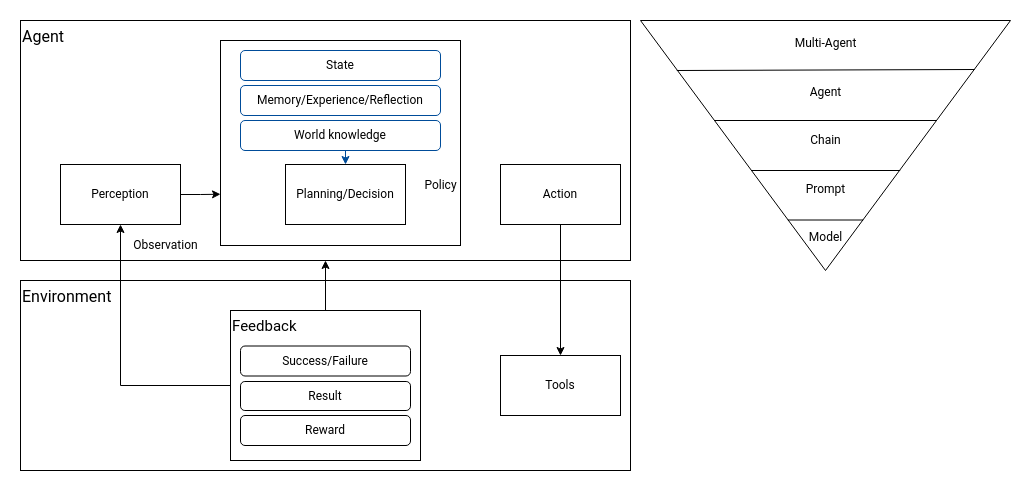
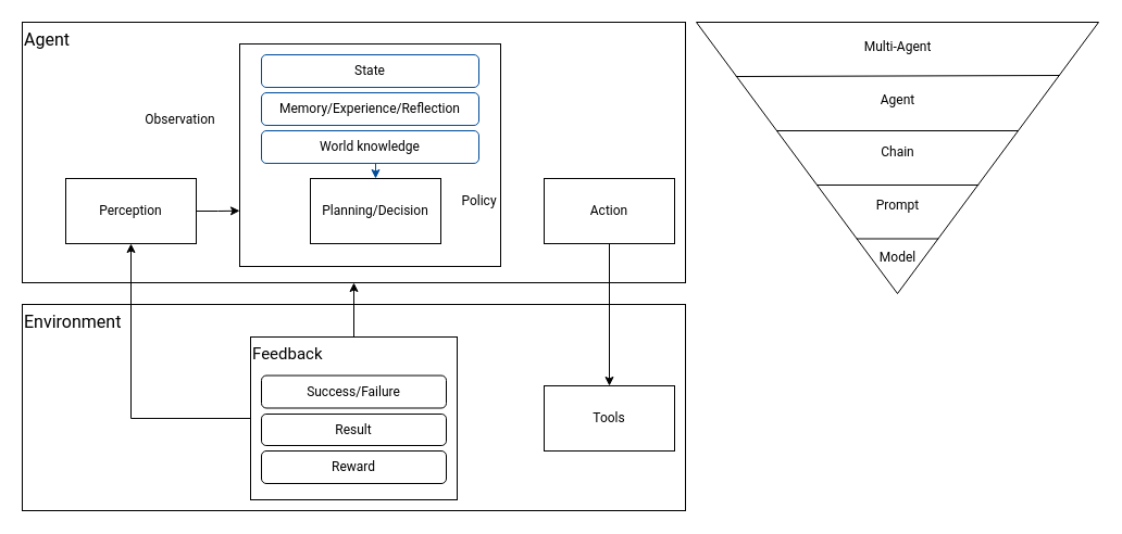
  <mxCell id="0" />
  <mxCell id="1" parent="0" />
  <mxCell id="2" value="Agent" style="rounded=0;whiteSpace=wrap;html=1;verticalAlign=top;align=left;fontSize=16;fontFamily=Roboto;" vertex="1" parent="1"><mxGeometry x="20" y="20" width="610" height="240" as="geometry" /></mxCell>
  <mxCell id="3" value="Environment" style="rounded=0;whiteSpace=wrap;html=1;verticalAlign=top;align=left;fontSize=16;fontFamily=Roboto;" vertex="1" parent="1"><mxGeometry x="20" y="280" width="610" height="190" as="geometry" /></mxCell>
  <mxCell id="4" style="edgeStyle=orthogonalEdgeStyle;rounded=0;orthogonalLoop=1;jettySize=auto;html=1;exitX=1;exitY=0.5;exitDx=0;exitDy=0;entryX=0;entryY=0.75;entryDx=0;entryDy=0;fontFamily=Roboto;" edge="1" parent="1" source="5" target="6"><mxGeometry relative="1" as="geometry" /></mxCell>
  <mxCell id="5" value="Perception" style="rounded=0;whiteSpace=wrap;html=1;fontFamily=Roboto;" vertex="1" parent="1"><mxGeometry x="60" y="164" width="120" height="60" as="geometry" /></mxCell>
  <mxCell id="6" value="" style="rounded=0;whiteSpace=wrap;html=1;fontFamily=Roboto;" vertex="1" parent="1"><mxGeometry x="220" y="40" width="240" height="205" as="geometry" /></mxCell>
  <mxCell id="7" style="edgeStyle=orthogonalEdgeStyle;rounded=0;orthogonalLoop=1;jettySize=auto;html=1;exitX=0.5;exitY=1;exitDx=0;exitDy=0;entryX=0.5;entryY=0;entryDx=0;entryDy=0;fontFamily=Roboto;" edge="1" parent="1" source="8" target="20"><mxGeometry relative="1" as="geometry" /></mxCell>
  <mxCell id="8" value="Action" style="rounded=0;whiteSpace=wrap;html=1;fontFamily=Roboto;" vertex="1" parent="1"><mxGeometry x="500" y="164" width="120" height="60" as="geometry" /></mxCell>
  <mxCell id="9" value="Planning/Decision" style="rounded=0;whiteSpace=wrap;html=1;fontFamily=Roboto;" vertex="1" parent="1"><mxGeometry x="285" y="164" width="120" height="60" as="geometry" /></mxCell>
  <mxCell id="10" value="State" style="rounded=1;whiteSpace=wrap;html=1;strokeColor=#004C99;fontFamily=Roboto;" vertex="1" parent="1"><mxGeometry x="240" y="50" width="200" height="30" as="geometry" /></mxCell>
  <mxCell id="11" value="Memory/Experience/Reflection" style="rounded=1;whiteSpace=wrap;html=1;strokeColor=#004C99;fontFamily=Roboto;" vertex="1" parent="1"><mxGeometry x="240" y="85" width="200" height="30" as="geometry" /></mxCell>
  <mxCell id="12" style="edgeStyle=orthogonalEdgeStyle;rounded=0;orthogonalLoop=1;jettySize=auto;html=1;exitX=0.5;exitY=1;exitDx=0;exitDy=0;entryX=0.5;entryY=0;entryDx=0;entryDy=0;strokeColor=#004C99;fontFamily=Roboto;" edge="1" parent="1" source="13" target="9"><mxGeometry relative="1" as="geometry" /></mxCell>
  <mxCell id="13" value="World knowledge" style="rounded=1;whiteSpace=wrap;html=1;strokeColor=#004C99;fontFamily=Roboto;" vertex="1" parent="1"><mxGeometry x="240" y="120" width="200" height="30" as="geometry" /></mxCell>
  <mxCell id="14" style="edgeStyle=orthogonalEdgeStyle;rounded=0;orthogonalLoop=1;jettySize=auto;html=1;exitX=0.5;exitY=0;exitDx=0;exitDy=0;entryX=0.5;entryY=1;entryDx=0;entryDy=0;fontFamily=Roboto;" edge="1" parent="1" source="16" target="2"><mxGeometry relative="1" as="geometry" /></mxCell>
  <mxCell id="15" style="edgeStyle=orthogonalEdgeStyle;rounded=0;orthogonalLoop=1;jettySize=auto;html=1;exitX=0;exitY=0.5;exitDx=0;exitDy=0;entryX=0.5;entryY=1;entryDx=0;entryDy=0;fontFamily=Roboto;" edge="1" parent="1" source="16" target="5"><mxGeometry relative="1" as="geometry" /></mxCell>
  <mxCell id="16" value="Feedback" style="rounded=0;whiteSpace=wrap;html=1;verticalAlign=top;align=left;fontSize=15;fontFamily=Roboto;" vertex="1" parent="1"><mxGeometry x="230" y="310" width="190" height="150" as="geometry" /></mxCell>
  <mxCell id="17" value="Success/Failure" style="rounded=1;whiteSpace=wrap;html=1;flipV=0;fontFamily=Roboto;" vertex="1" parent="1"><mxGeometry x="240" y="345.5" width="170" height="30" as="geometry" /></mxCell>
  <mxCell id="18" value="Result" style="rounded=1;whiteSpace=wrap;html=1;flipV=0;fontFamily=Roboto;" vertex="1" parent="1"><mxGeometry x="240" y="381" width="170" height="29" as="geometry" /></mxCell>
  <mxCell id="19" value="Reward" style="rounded=1;whiteSpace=wrap;html=1;flipV=0;fontFamily=Roboto;" vertex="1" parent="1"><mxGeometry x="240" y="415" width="170" height="30" as="geometry" /></mxCell>
  <mxCell id="20" value="Tools" style="rounded=0;whiteSpace=wrap;html=1;fontFamily=Roboto;" vertex="1" parent="1"><mxGeometry x="500" y="355" width="120" height="60" as="geometry" /></mxCell>
  <mxCell id="21" value="Policy" style="text;html=1;align=center;verticalAlign=middle;resizable=0;points=[];autosize=1;strokeColor=none;fillColor=none;fontFamily=Roboto;" vertex="1" parent="1"><mxGeometry x="410" y="170" width="60" height="30" as="geometry" /></mxCell>
- <mxCell id="22" value="Observation" style="text;html=1;align=center;verticalAlign=middle;resizable=0;points=[];autosize=1;strokeColor=none;fillColor=none;fontFamily=Roboto;" vertex="1" parent="1"><mxGeometry x="120" y="230" width="90" height="30" as="geometry" /></mxCell>
+ <mxCell id="22" value="Observation" style="text;html=1;align=center;verticalAlign=middle;resizable=0;points=[];autosize=1;strokeColor=none;fillColor=none;fontFamily=Roboto;" vertex="1" parent="1"><mxGeometry x="120" y="95" width="90" height="30" as="geometry" /></mxCell>
  <mxCell id="23" value="" style="triangle;whiteSpace=wrap;html=1;direction=south;" vertex="1" parent="1"><mxGeometry x="640" y="20" width="370" height="250" as="geometry" /></mxCell>
  <mxCell id="24" value="" style="endArrow=none;html=1;rounded=0;exitX=0.798;exitY=0.398;exitDx=0;exitDy=0;exitPerimeter=0;entryX=0.798;entryY=0.602;entryDx=0;entryDy=0;entryPerimeter=0;" edge="1" parent="1" source="23" target="23"><mxGeometry width="50" height="50" relative="1" as="geometry"><mxPoint x="800" y="339.4" as="sourcePoint" /><mxPoint x="860.6" y="340.2" as="targetPoint" /></mxGeometry></mxCell>
  <mxCell id="25" value="" style="endArrow=none;html=1;rounded=0;exitX=0.6;exitY=0.701;exitDx=0;exitDy=0;exitPerimeter=0;entryX=0.6;entryY=0.298;entryDx=0;entryDy=0;entryPerimeter=0;" edge="1" parent="1" source="23" target="23"><mxGeometry width="50" height="50" relative="1" as="geometry"><mxPoint x="780" y="290" as="sourcePoint" /><mxPoint x="830" y="240" as="targetPoint" /></mxGeometry></mxCell>
  <mxCell id="26" value="" style="endArrow=none;html=1;rounded=0;exitX=0.4;exitY=0.801;exitDx=0;exitDy=0;exitPerimeter=0;entryX=0.4;entryY=0.2;entryDx=0;entryDy=0;entryPerimeter=0;" edge="1" parent="1" source="23" target="23"><mxGeometry width="50" height="50" relative="1" as="geometry"><mxPoint x="750" y="200" as="sourcePoint" /><mxPoint x="800" y="150" as="targetPoint" /></mxGeometry></mxCell>
  <mxCell id="27" value="" style="endArrow=none;html=1;rounded=0;exitX=0.2;exitY=0.902;exitDx=0;exitDy=0;exitPerimeter=0;entryX=0.196;entryY=0.097;entryDx=0;entryDy=0;entryPerimeter=0;" edge="1" parent="1" source="23" target="23"><mxGeometry width="50" height="50" relative="1" as="geometry"><mxPoint x="720" y="110" as="sourcePoint" /><mxPoint x="950" y="100" as="targetPoint" /></mxGeometry></mxCell>
  <mxCell id="28" value="Prompt" style="text;html=1;align=center;verticalAlign=middle;resizable=0;points=[];autosize=1;strokeColor=none;fillColor=none;fontFamily=Roboto;fontStyle=0" vertex="1" parent="1"><mxGeometry x="795" y="173.5" width="60" height="30" as="geometry" /></mxCell>
  <mxCell id="29" value="Chain" style="text;html=1;align=center;verticalAlign=middle;resizable=0;points=[];autosize=1;strokeColor=none;fillColor=none;fontFamily=Roboto;fontStyle=0" vertex="1" parent="1"><mxGeometry x="795" y="124.5" width="60" height="30" as="geometry" /></mxCell>
  <mxCell id="30" value="Agent" style="text;html=1;align=center;verticalAlign=middle;resizable=0;points=[];autosize=1;strokeColor=none;fillColor=none;fontFamily=Roboto;fontStyle=0" vertex="1" parent="1"><mxGeometry x="795" y="76.5" width="60" height="30" as="geometry" /></mxCell>
  <mxCell id="31" value="Multi-Agent" style="text;html=1;align=center;verticalAlign=middle;resizable=0;points=[];autosize=1;strokeColor=none;fillColor=none;fontFamily=Roboto;fontStyle=0" vertex="1" parent="1"><mxGeometry x="780" y="27.5" width="90" height="30" as="geometry" /></mxCell>
  <mxCell id="32" value="Model" style="text;html=1;align=center;verticalAlign=middle;resizable=0;points=[];autosize=1;strokeColor=none;fillColor=none;fontFamily=Roboto;" vertex="1" parent="1"><mxGeometry x="795" y="221.5" width="60" height="30" as="geometry" /></mxCell>
